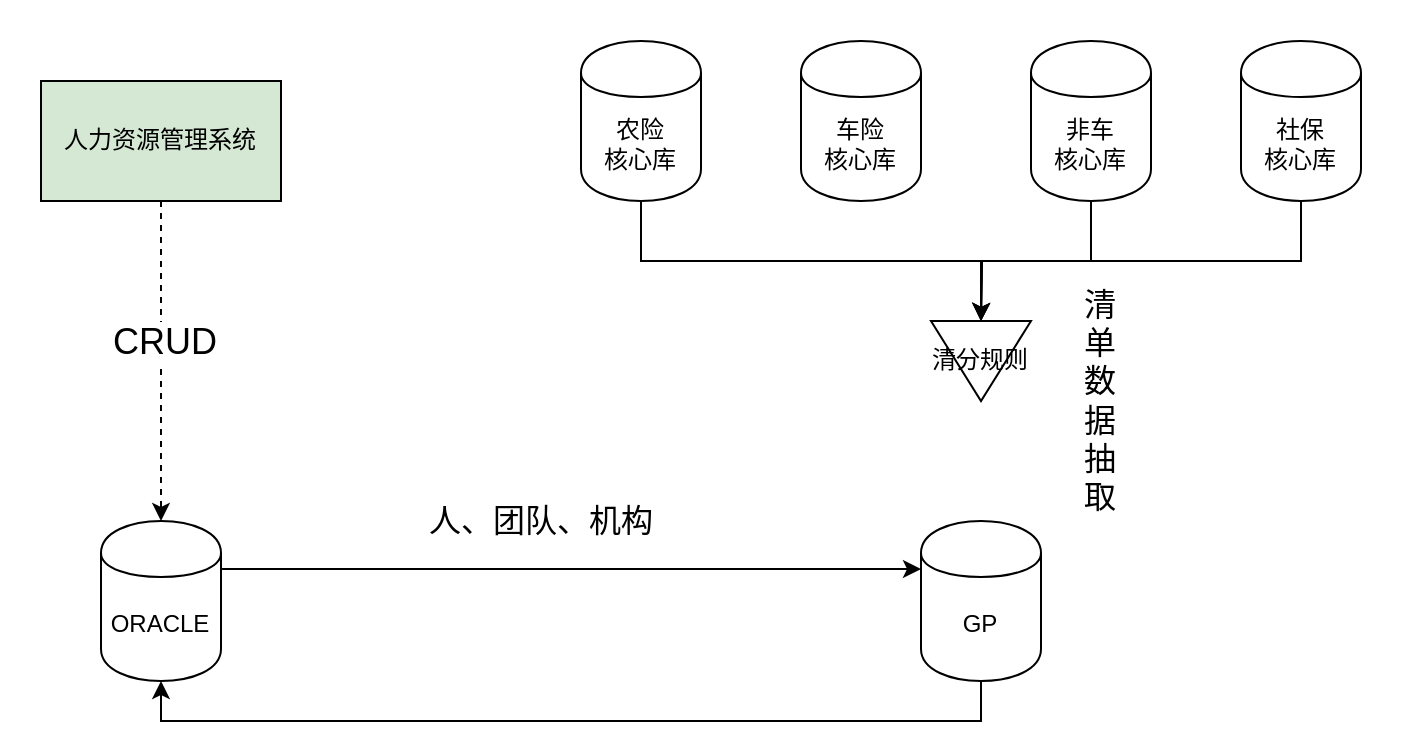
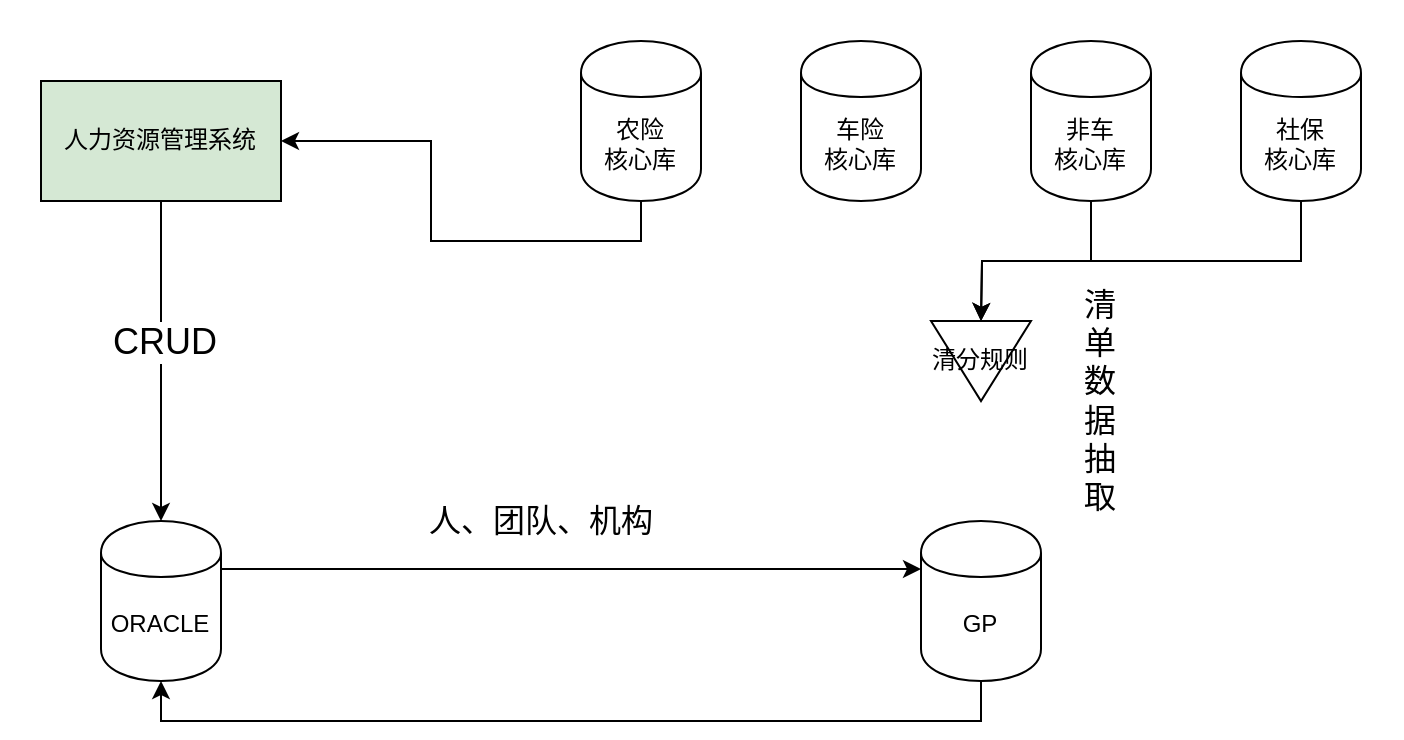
  <mxCell id="0" />
  <mxCell id="1" parent="0" />
  <mxCell id="2" value="&lt;div&gt;车险&lt;br&gt;&lt;/div&gt;&lt;div&gt;核心库&lt;/div&gt;" style="shape=cylinder;whiteSpace=wrap;html=1;boundedLbl=1;backgroundOutline=1;" vertex="1" parent="1"><mxGeometry x="400" y="20" width="60" height="80" as="geometry" /></mxCell>
  <mxCell id="3" style="edgeStyle=orthogonalEdgeStyle;rounded=0;orthogonalLoop=1;jettySize=auto;html=1;exitX=0.5;exitY=1;exitDx=0;exitDy=0;entryX=0.5;entryY=1;entryDx=0;entryDy=0;" edge="1" parent="1" source="4" target="6"><mxGeometry relative="1" as="geometry" /></mxCell>
  <mxCell id="4" value="GP" style="shape=cylinder;whiteSpace=wrap;html=1;boundedLbl=1;backgroundOutline=1;" vertex="1" parent="1"><mxGeometry x="460" y="260" width="60" height="80" as="geometry" /></mxCell>
  <mxCell id="5" style="edgeStyle=orthogonalEdgeStyle;rounded=0;orthogonalLoop=1;jettySize=auto;html=1;exitX=1;exitY=0.3;exitDx=0;exitDy=0;entryX=0;entryY=0.3;entryDx=0;entryDy=0;" edge="1" parent="1" source="6" target="4"><mxGeometry relative="1" as="geometry" /></mxCell>
  <mxCell id="6" value="&lt;div&gt;ORACLE&lt;br&gt;&lt;/div&gt;" style="shape=cylinder;whiteSpace=wrap;html=1;boundedLbl=1;backgroundOutline=1;" vertex="1" parent="1"><mxGeometry x="50" y="260" width="60" height="80" as="geometry" /></mxCell>
  <mxCell id="7" value="&lt;font style=&quot;font-size: 16px&quot;&gt;清单数据抽取&lt;/font&gt;" style="text;html=1;strokeColor=none;fillColor=none;align=center;verticalAlign=middle;whiteSpace=wrap;rounded=0;" vertex="1" parent="1"><mxGeometry x="540" y="160" width="20" height="80" as="geometry" /></mxCell>
  <mxCell id="8" value="&lt;font style=&quot;font-size: 16px&quot;&gt;人、团队、机构&lt;/font&gt;" style="text;html=1;align=center;verticalAlign=middle;resizable=0;points=[];autosize=1;strokeWidth=3;" vertex="1" parent="1"><mxGeometry x="205" y="250" width="130" height="20" as="geometry" /></mxCell>
  <mxCell id="9" value="清分规则" style="triangle;whiteSpace=wrap;html=1;direction=south;" vertex="1" parent="1"><mxGeometry x="465" y="160" width="50" height="40" as="geometry" /></mxCell>
- <mxCell id="10" style="edgeStyle=orthogonalEdgeStyle;rounded=0;orthogonalLoop=1;jettySize=auto;html=1;exitX=0.5;exitY=1;exitDx=0;exitDy=0;entryX=0.5;entryY=0;entryDx=0;entryDy=0;fontSize=18;dashed=1;" edge="1" parent="1" source="12" target="6"><mxGeometry relative="1" as="geometry" /></mxCell>
+ <mxCell id="10" style="edgeStyle=orthogonalEdgeStyle;rounded=0;orthogonalLoop=1;jettySize=auto;html=1;exitX=0.5;exitY=1;exitDx=0;exitDy=0;entryX=0.5;entryY=0;entryDx=0;entryDy=0;fontSize=18;" edge="1" parent="1" source="12" target="6"><mxGeometry relative="1" as="geometry" /></mxCell>
  <mxCell id="11" value="CRUD" style="edgeLabel;html=1;align=center;verticalAlign=middle;resizable=0;points=[];fontSize=18;" vertex="1" connectable="0" parent="10"><mxGeometry x="-0.125" y="1" relative="1" as="geometry"><mxPoint as="offset" /></mxGeometry></mxCell>
  <mxCell id="12" value="人力资源管理系统" style="rounded=0;whiteSpace=wrap;html=1;fillColor=#d5e8d4;" vertex="1" parent="1"><mxGeometry x="20" y="40" width="120" height="60" as="geometry" /></mxCell>
- <mxCell id="13" style="edgeStyle=orthogonalEdgeStyle;rounded=0;orthogonalLoop=1;jettySize=auto;html=1;exitX=0.5;exitY=1;exitDx=0;exitDy=0;entryX=0;entryY=0.5;entryDx=0;entryDy=0;fontSize=18;" edge="1" parent="1" source="14" target="9"><mxGeometry relative="1" as="geometry" /></mxCell>
+ <mxCell id="13" style="edgeStyle=orthogonalEdgeStyle;rounded=0;orthogonalLoop=1;jettySize=auto;html=1;exitX=0.5;exitY=1;exitDx=0;exitDy=0;fontSize=18;" edge="1" parent="1" source="14" target="12"><mxGeometry relative="1" as="geometry" /></mxCell>
  <mxCell id="14" value="&lt;div&gt;农险&lt;br&gt;&lt;/div&gt;&lt;div&gt;核心库&lt;/div&gt;" style="shape=cylinder;whiteSpace=wrap;html=1;boundedLbl=1;backgroundOutline=1;" vertex="1" parent="1"><mxGeometry x="290" y="20" width="60" height="80" as="geometry" /></mxCell>
  <mxCell id="15" style="edgeStyle=orthogonalEdgeStyle;rounded=0;orthogonalLoop=1;jettySize=auto;html=1;exitX=0.5;exitY=1;exitDx=0;exitDy=0;fontSize=18;" edge="1" parent="1" source="16"><mxGeometry relative="1" as="geometry"><mxPoint x="490" y="160" as="targetPoint" /></mxGeometry></mxCell>
  <mxCell id="16" value="&lt;div&gt;非车&lt;br&gt;&lt;/div&gt;&lt;div&gt;核心库&lt;/div&gt;" style="shape=cylinder;whiteSpace=wrap;html=1;boundedLbl=1;backgroundOutline=1;" vertex="1" parent="1"><mxGeometry x="515" y="20" width="60" height="80" as="geometry" /></mxCell>
  <mxCell id="17" style="edgeStyle=orthogonalEdgeStyle;rounded=0;orthogonalLoop=1;jettySize=auto;html=1;exitX=0.5;exitY=1;exitDx=0;exitDy=0;fontSize=18;" edge="1" parent="1" source="18"><mxGeometry relative="1" as="geometry"><mxPoint x="490" y="160" as="targetPoint" /></mxGeometry></mxCell>
  <mxCell id="18" value="&lt;div&gt;社保&lt;br&gt;&lt;/div&gt;&lt;div&gt;核心库&lt;/div&gt;" style="shape=cylinder;whiteSpace=wrap;html=1;boundedLbl=1;backgroundOutline=1;" vertex="1" parent="1"><mxGeometry x="620" y="20" width="60" height="80" as="geometry" /></mxCell>
